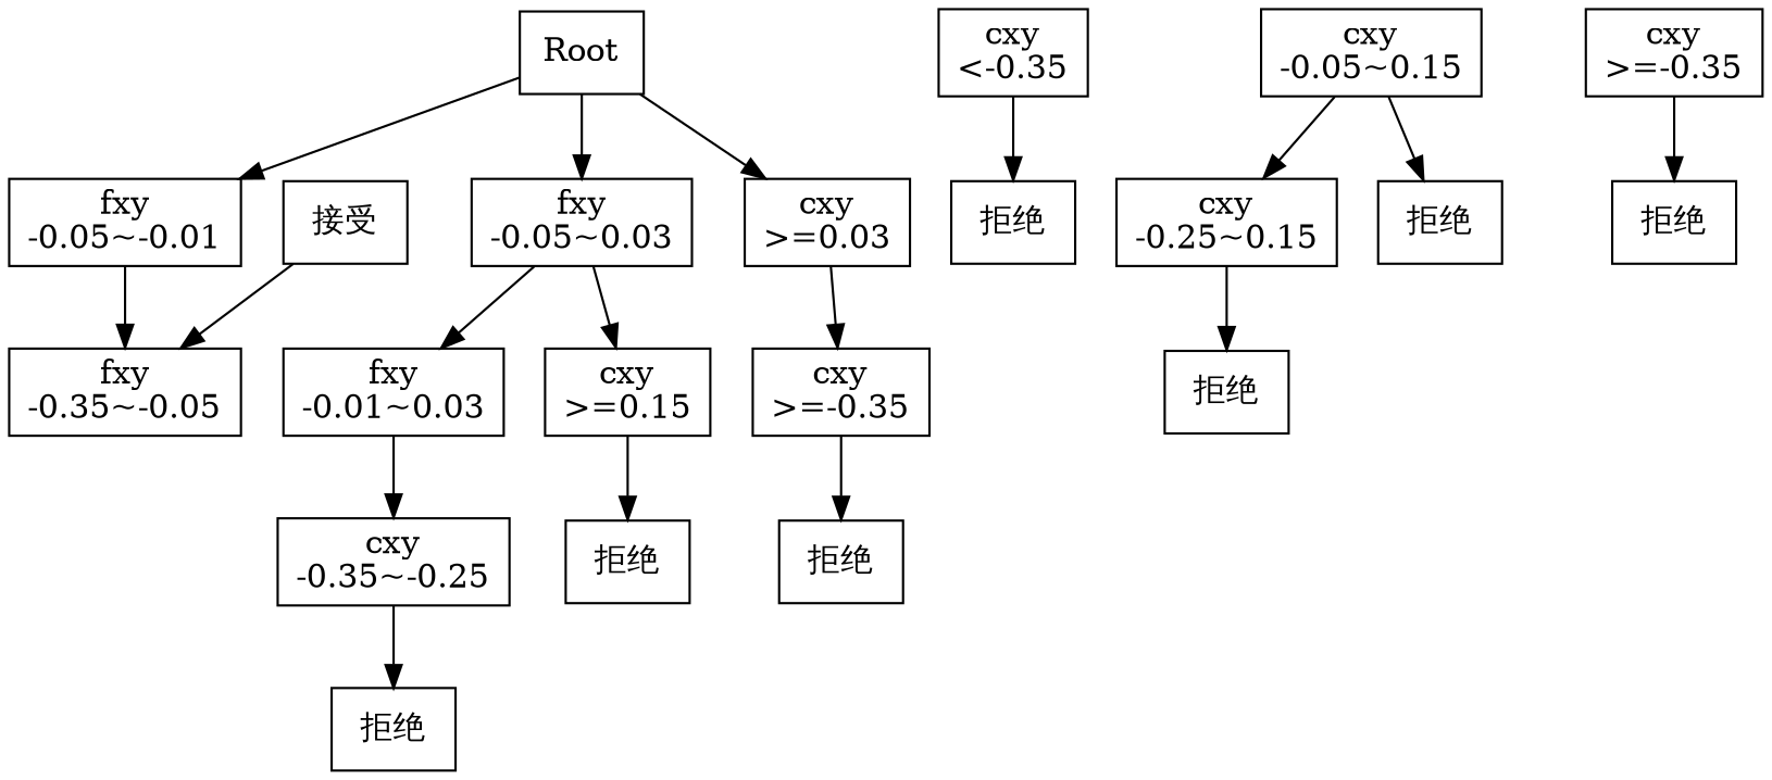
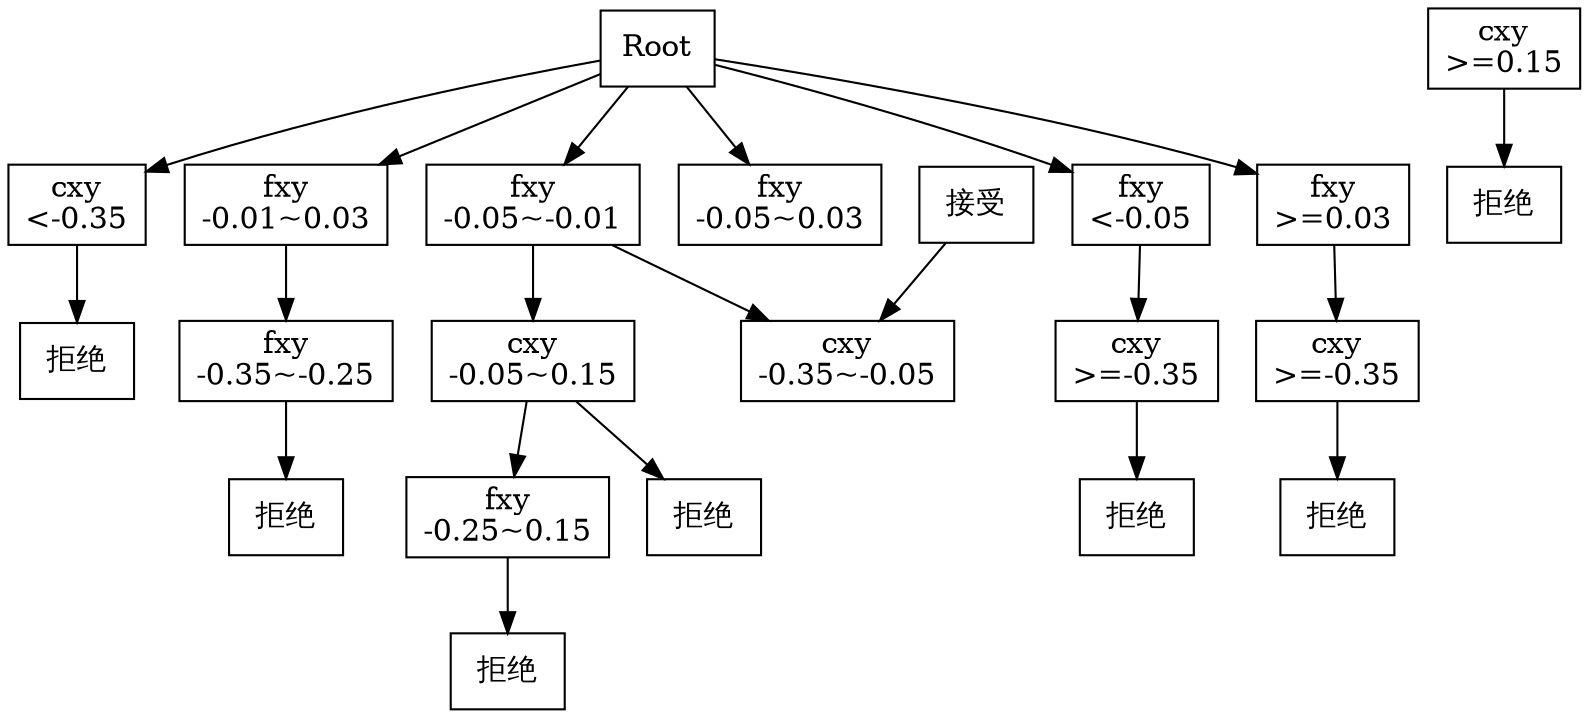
  digraph {
    node [shape=box]
    n1 [label=Root]
    n2 [label="cxy\n<-0.35"]
    n3 [label="fxy\n-0.01~0.03"]
    n4 [label="fxy\n-0.05~-0.01"]
    n5 [label="fxy\n-0.05~0.03"]
-   n7 [label="cxy\n>=0.03"]
+   n6 [label="fxy\n<-0.05"]
+   n7 [label="fxy\n>=0.03"]
    n8 [label="拒绝"]
-   n9 [label="cxy\n-0.35~-0.25"]
+   n9 [label="fxy\n-0.35~-0.25"]
    n10 [label="cxy\n-0.05~0.15"]
-   n11 [label="fxy\n-0.35~-0.05"]
+   n11 [label="cxy\n-0.35~-0.05"]
    n12 [label="cxy\n>=0.15"]
    n13 [label="cxy\n>=-0.35"]
    n14 [label="cxy\n>=-0.35"]
-   n15 [label="cxy\n-0.25~0.15"]
+   n15 [label="fxy\n-0.25~0.15"]
    n16 [label="拒绝"]
    n17 [label="拒绝"]
    n18 [label="拒绝"]
    n19 [label="接受"]
    n20 [label="拒绝"]
    n21 [label="拒绝"]
    n22 [label="拒绝"]
-   n5 -> n3
+   n1 -> n2
+   n1 -> n3
    n1 -> n4
    n1 -> n5
+   n1 -> n6
    n1 -> n7
    n2 -> n8
    n3 -> n9
+   n4 -> n10
    n4 -> n11
-   n5 -> n12
+   n6 -> n13
    n7 -> n14
    n9 -> n17
    n10 -> n15
    n10 -> n18
    n12 -> n20
    n13 -> n21
    n14 -> n22
    n15 -> n16
    n19 -> n11
  }
